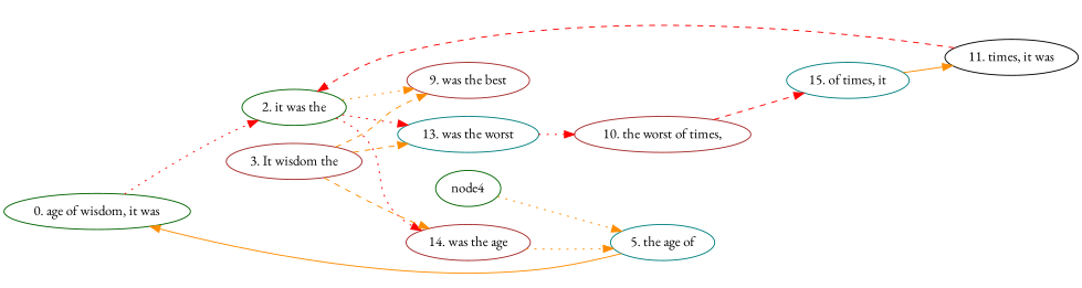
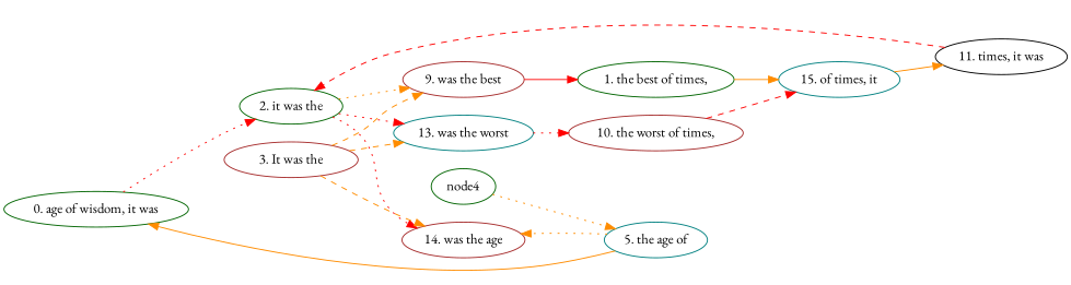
  digraph {
    fontname="EB Garamond"
    rankdir=LR
    node [color=darkgreen fontname="EB Garamond"]
    edge [color=darkorange fontname="EB Garamond" style=dotted]
    n1 [label="0. age of wisdom, it was"]
    n2 [label="2. it was the"]
    n3 [color=brown label="9. was the best"]
    n4 [color=teal label="13. was the worst"]
    n5 [color=brown label="14. was the age"]
+   n6 [label="1. the best of times,"]
    n7 [color=teal label="15. of times, it"]
    n8 [color=black label="11. times, it was"]
    n9 [color=brown label="10. the worst of times,"]
    n10 [color=teal label="5. the age of"]
-   n11 [color=brown label="3. It wisdom the"]
+   n11 [color=brown label="3. It was the"]
    node4
    n1 -> n2 [color=red]
    n2 -> n3
    n2 -> n4 [color=red]
    n2 -> n5 [color=red]
+   n3 -> n6 [color=red style=solid]
    n4 -> n9 [color=red]
-   n5 -> n10
+   n10 -> n5
+   n6 -> n7 [style=solid]
    n7 -> n8 [style=solid]
    n8 -> n2 [color=red style=dashed]
    n9 -> n7 [color=red style=dashed]
    n10 -> n1 [style=solid]
    n11 -> n3 [style=dashed]
    n11 -> n4 [style=dashed]
    n11 -> n5 [style=dashed]
    node4 -> n10
  }
